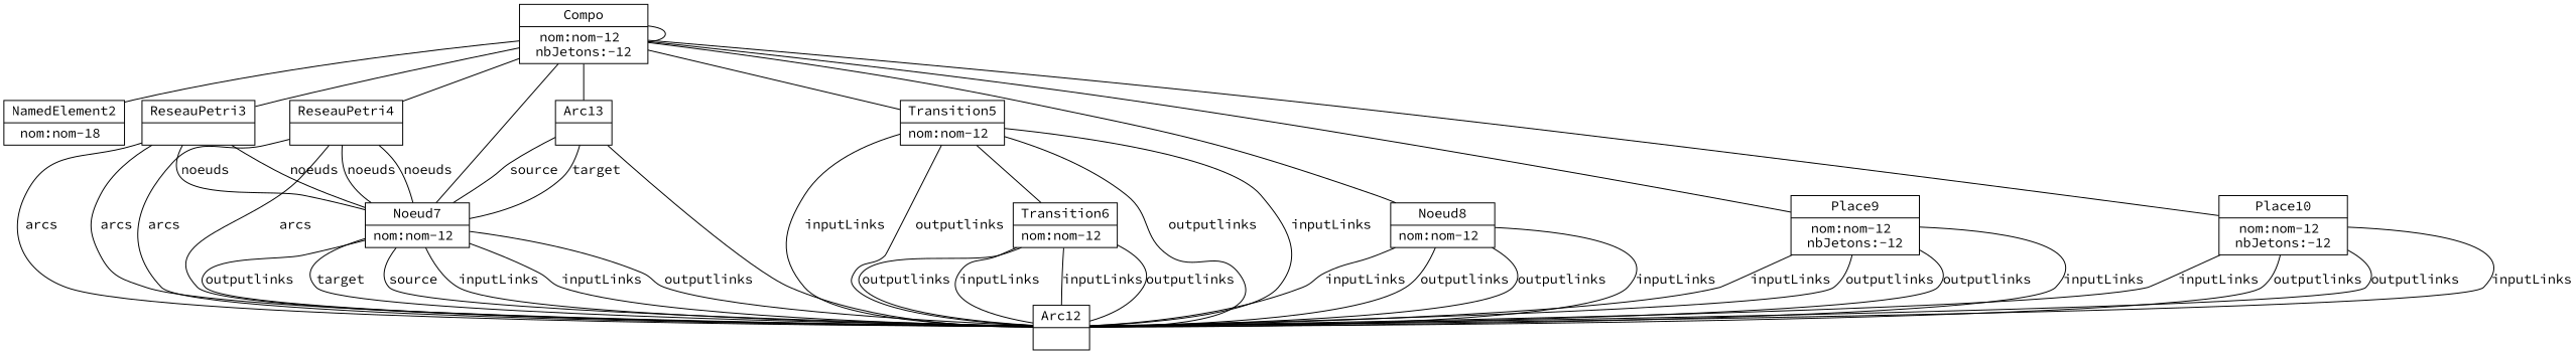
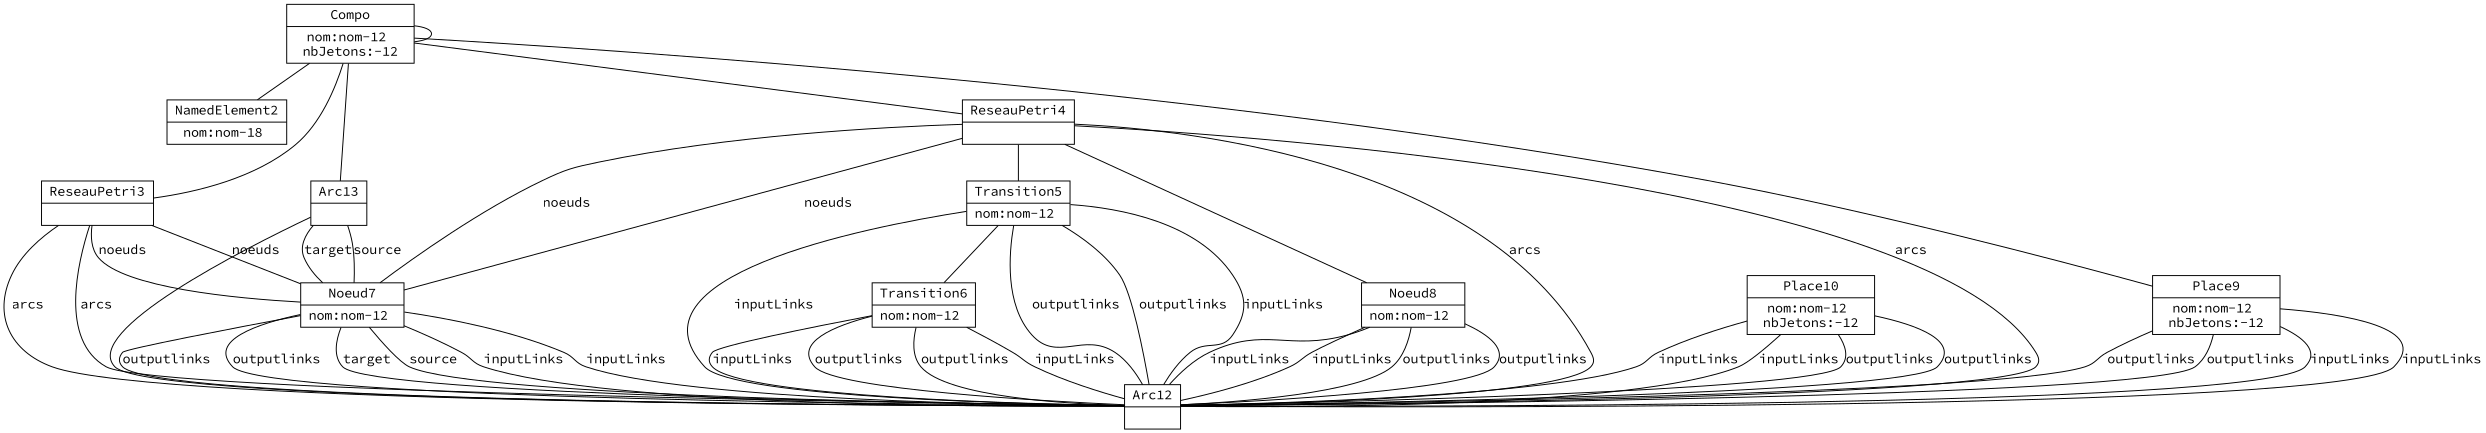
  graph {
    fontname="Source Code Pro"
    node [fontname="Source Code Pro" shape=record]
    edge [fontname="Source Code Pro"]
    n1 [label="{Compo| nom:nom-12 \n nbJetons:-12 \n}"]
    n2 [label="{NamedElement2| nom:nom-18 \n}"]
    n3 [label="{ReseauPetri3|}"]
    n4 [label="{Noeud7| nom:nom-12 \n}"]
    n5 [label="{ReseauPetri4|}"]
    n6 [label="{Transition5| nom:nom-12 \n}"]
    n7 [label="{Noeud8| nom:nom-12 \n}"]
    n8 [label="{Place9| nom:nom-12 \n nbJetons:-12 \n}"]
    n9 [label="{Place10| nom:nom-12 \n nbJetons:-12 \n}"]
    n10 [label="{Arc13|}"]
    n11 [label="{Arc12|}"]
    n12 [label="{Transition6| nom:nom-12 \n}"]
    n1 -- n1
    n1 -- n2
    n1 -- n3
-   n1 -- n4
    n1 -- n5
-   n1 -- n6
-   n1 -- n7
+   n5 -- n6
+   n5 -- n7
    n1 -- n8
-   n1 -- n9
    n1 -- n10
    n3 -- n4 [label=noeuds]
    n3 -- n4 [label=noeuds]
    n3 -- n11 [label=arcs]
    n3 -- n11 [label=arcs]
    n4 -- n11 [label=inputLinks]
    n4 -- n11 [label=inputLinks]
    n4 -- n11 [label=outputlinks]
    n4 -- n11 [label=outputlinks]
    n5 -- n4 [label=noeuds]
    n5 -- n4 [label=noeuds]
    n5 -- n11 [label=arcs]
    n5 -- n11 [label=arcs]
    n6 -- n11 [label=inputLinks]
    n6 -- n11 [label=inputLinks]
    n6 -- n11 [label=outputlinks]
    n6 -- n11 [label=outputlinks]
    n6 -- n12
    n7 -- n11 [label=inputLinks]
    n7 -- n11 [label=inputLinks]
    n7 -- n11 [label=outputlinks]
    n7 -- n11 [label=outputlinks]
    n8 -- n11 [label=inputLinks]
    n8 -- n11 [label=inputLinks]
    n8 -- n11 [label=outputlinks]
    n8 -- n11 [label=outputlinks]
    n9 -- n11 [label=inputLinks]
    n9 -- n11 [label=inputLinks]
    n9 -- n11 [label=outputlinks]
    n9 -- n11 [label=outputlinks]
    n10 -- n4 [label=target]
    n10 -- n4 [label=source]
    n10 -- n11
    n11 -- n4 [label=target]
    n11 -- n4 [label=source]
    n12 -- n11 [label=inputLinks]
    n12 -- n11 [label=inputLinks]
    n12 -- n11 [label=outputlinks]
    n12 -- n11 [label=outputlinks]
  }
